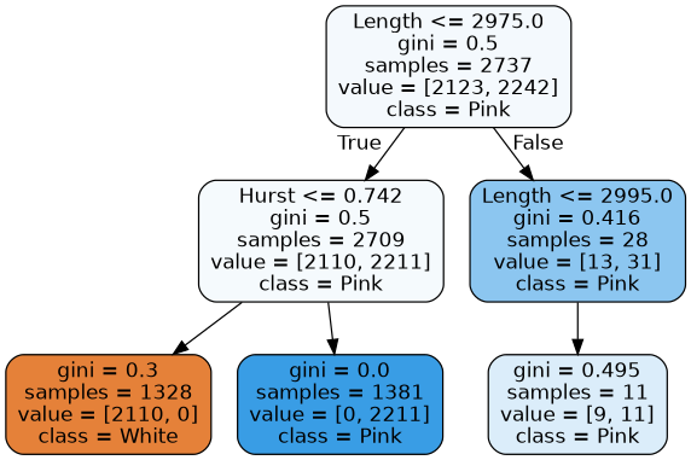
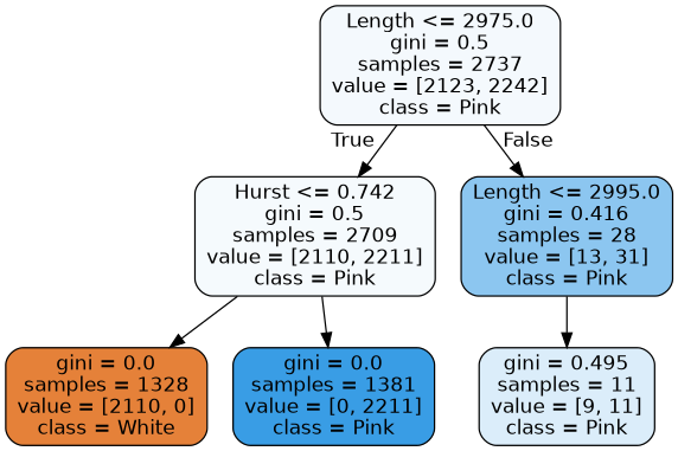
  digraph {
    node [color=black fontname=helvetica shape=box style="filled, rounded"]
    edge [fontname=helvetica]
    n1 [fillcolor="#399de50e" label="Length <= 2975.0\ngini = 0.5\nsamples = 2737\nvalue = [2123, 2242]\nclass = Pink"]
    n2 [fillcolor="#399de50c" label="Hurst <= 0.742\ngini = 0.5\nsamples = 2709\nvalue = [2110, 2211]\nclass = Pink"]
    n3 [fillcolor="#399de594" label="Length <= 2995.0\ngini = 0.416\nsamples = 28\nvalue = [13, 31]\nclass = Pink"]
-   n4 [fillcolor="#e58139ff" label="gini = 0.3\nsamples = 1328\nvalue = [2110, 0]\nclass = White"]
+   n4 [fillcolor="#e58139ff" label="gini = 0.0\nsamples = 1328\nvalue = [2110, 0]\nclass = White"]
    n5 [fillcolor="#399de5ff" label="gini = 0.0\nsamples = 1381\nvalue = [0, 2211]\nclass = Pink"]
    n6 [fillcolor="#399de52e" label="gini = 0.495\nsamples = 11\nvalue = [9, 11]\nclass = Pink"]
    n1 -> n2 [headlabel=True labelangle=45 labeldistance=2.5]
    n1 -> n3 [headlabel=False labelangle=-45 labeldistance=2.5]
    n2 -> n4
    n2 -> n5
    n3 -> n6
  }
